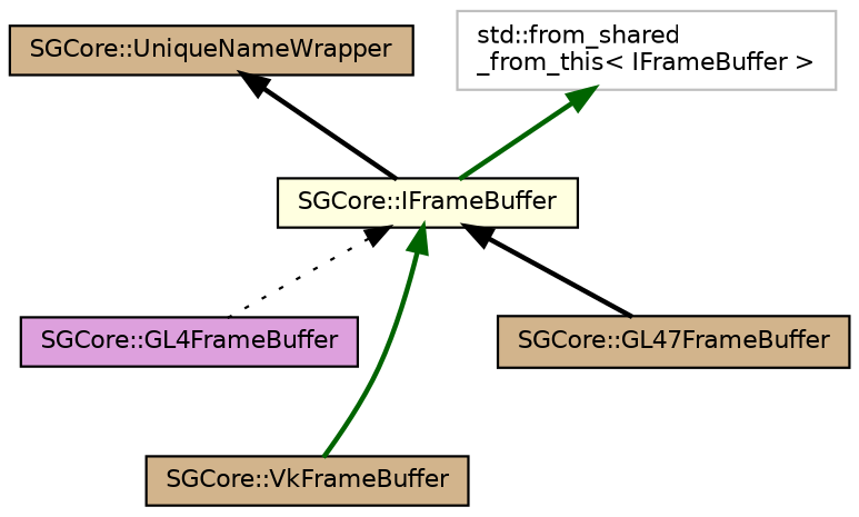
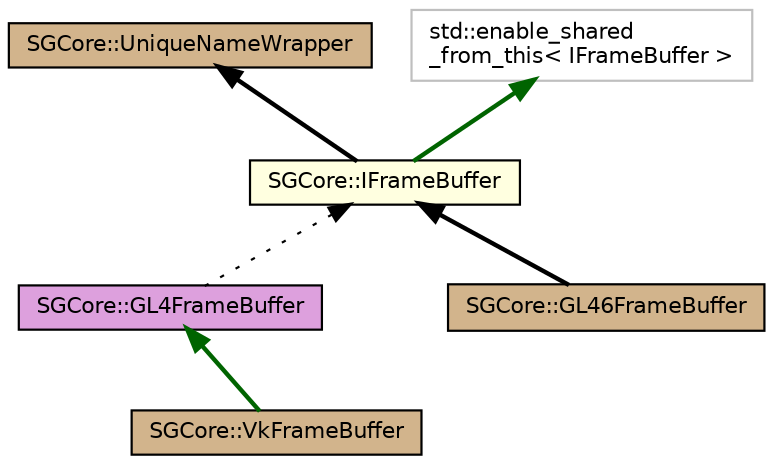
  digraph {
    node [color=black fillcolor=tan fontname=Helvetica fontsize=10 shape=record style=filled]
    edge [color=black dir=back fontname=Helvetica fontsize=10 labelfontname=Helvetica labelfontsize=10 style=bold]
    n1 [fillcolor=lightyellow fontcolor=black height=0.2 label="SGCore::IFrameBuffer" width=0.4]
    n2 [fillcolor=plum height=0.2 label="SGCore::GL4FrameBuffer" width=0.4]
    n3 [height=0.2 label="SGCore::VkFrameBuffer" width=0.4]
-   n4 [height=0.2 label="SGCore::GL47FrameBuffer" width=0.4]
+   n4 [height=0.2 label="SGCore::GL46FrameBuffer" width=0.4]
    n5 [height=0.2 label="SGCore::UniqueNameWrapper" width=0.4]
-   n6 [color=grey75 fillcolor=white height=0.2 label="std::from_shared\l_from_this\< IFrameBuffer \>" width=0.4]
+   n6 [color=grey75 fillcolor=white height=0.2 label="std::enable_shared\l_from_this\< IFrameBuffer \>" width=0.4]
    n1 -> n2 [style=dotted]
-   n1 -> n3 [color=darkgreen]
+   n2 -> n3 [color=darkgreen]
    n1 -> n4
    n5 -> n1
    n6 -> n1 [color=darkgreen]
  }
